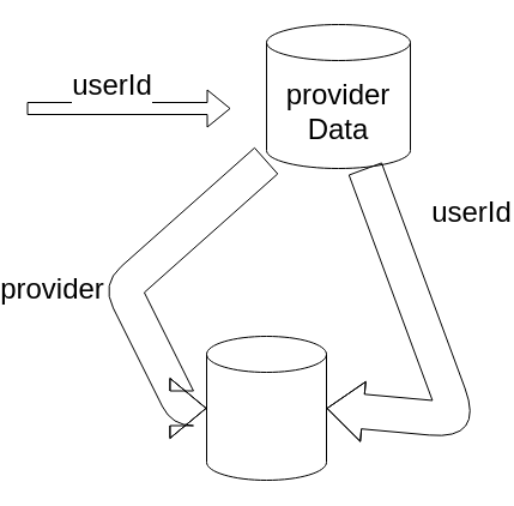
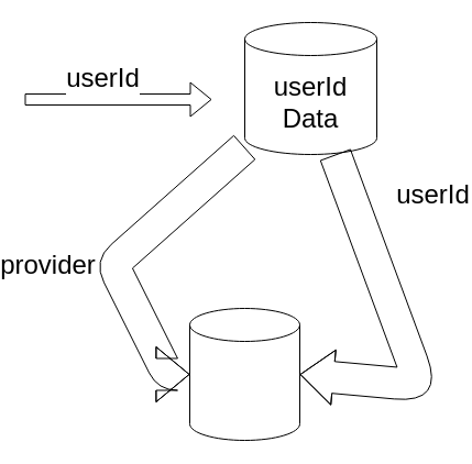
  <mxCell id="0" />
  <mxCell id="1" parent="0" />
- <mxCell id="2" value="provider&lt;br&gt;Data" style="shape=cylinder3;whiteSpace=wrap;html=1;boundedLbl=1;backgroundOutline=1;size=15;fontSize=24;" vertex="1" parent="1"><mxGeometry x="220" y="20" width="120" height="120" as="geometry" /></mxCell>
+ <mxCell id="2" value="userId&lt;br&gt;Data" style="shape=cylinder3;whiteSpace=wrap;html=1;boundedLbl=1;backgroundOutline=1;size=15;fontSize=24;" vertex="1" parent="1"><mxGeometry x="220" y="20" width="120" height="120" as="geometry" /></mxCell>
  <mxCell id="3" value="" style="shape=flexArrow;endArrow=classic;html=1;fontSize=24;" edge="1" parent="1"><mxGeometry width="50" height="50" relative="1" as="geometry"><mxPoint x="20" y="90" as="sourcePoint" /><mxPoint x="190" y="90" as="targetPoint" /></mxGeometry></mxCell>
  <mxCell id="4" value="userId" style="edgeLabel;html=1;align=center;verticalAlign=middle;resizable=0;points=[];fontSize=24;" vertex="1" connectable="0" parent="3"><mxGeometry x="-0.179" relative="1" as="geometry"><mxPoint y="-20" as="offset" /></mxGeometry></mxCell>
  <mxCell id="5" value="" style="shape=cylinder3;whiteSpace=wrap;html=1;boundedLbl=1;backgroundOutline=1;size=15;fontSize=24;" vertex="1" parent="1"><mxGeometry x="170" y="280" width="100" height="120" as="geometry" /></mxCell>
  <mxCell id="6" value="" style="shape=flexArrow;endArrow=classic;html=1;fontSize=24;width=29;endSize=9.7;" edge="1" parent="1" source="2"><mxGeometry width="50" height="50" relative="1" as="geometry"><mxPoint x="300" y="230" as="sourcePoint" /><mxPoint x="270" y="340" as="targetPoint" /><Array as="points"><mxPoint x="380" y="350" /></Array></mxGeometry></mxCell>
  <mxCell id="7" value="userId" style="edgeLabel;html=1;align=center;verticalAlign=middle;resizable=0;points=[];fontSize=24;" vertex="1" connectable="0" parent="6"><mxGeometry x="-0.179" relative="1" as="geometry"><mxPoint x="41" y="-92" as="offset" /></mxGeometry></mxCell>
  <mxCell id="8" value="" style="shape=flexArrow;endArrow=classic;html=1;fontSize=24;width=29;endSize=9.7;" edge="1" parent="1" source="2" target="5"><mxGeometry width="50" height="50" relative="1" as="geometry"><mxPoint x="72.222" y="130" as="sourcePoint" /><mxPoint x="40" y="330" as="targetPoint" /><Array as="points"><mxPoint x="100" y="240" /><mxPoint x="150" y="340" /></Array></mxGeometry></mxCell>
  <mxCell id="9" value="provider" style="edgeLabel;html=1;align=center;verticalAlign=middle;resizable=0;points=[];fontSize=24;" vertex="1" connectable="0" parent="8"><mxGeometry x="-0.179" relative="1" as="geometry"><mxPoint x="-90" y="27" as="offset" /></mxGeometry></mxCell>
